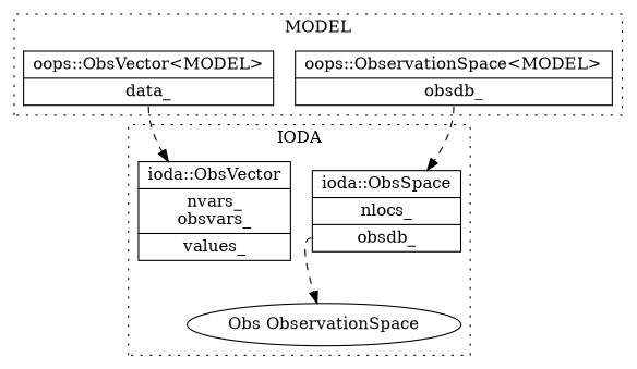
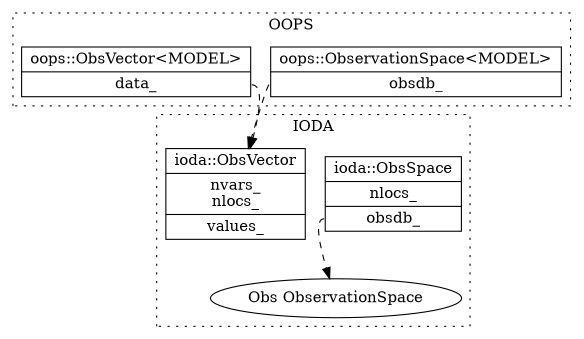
  digraph {
    node [shape=record]
    edge [style=dashed]
    n1 [label="{ioda::ObsSpace|nlocs_|<odb2>obsdb_}"]
    n2 [label="Obs ObservationSpace" shapre=ellipse shape=""]
-   n3 [label="{ioda::ObsVector|nvars_\nobsvars_|<ovec2>values_}"]
+   n3 [label="{ioda::ObsVector|nvars_\nnlocs_|<ovec2>values_}"]
    n4 [label="{oops::ObservationSpace\<MODEL\>|<odb1>obsdb_}"]
    n5 [label="{oops::ObsVector\<MODEL\>|<ovec1>data_}"]
    subgraph cluster_1 {
      label=IODA
      style=dotted
      n1
      n2
      n3
    }
    subgraph cluster_2 {
-     label=MODEL
+     label=OOPS
      style=dotted
      n4
      n5
    }
    n1 -> n2 [tailport=odb2]
-   n4 -> n1 [tailport=odb1]
+   n4 -> n3 [tailport=odb1]
    n5 -> n3 [tailport=ovec1]
  }
